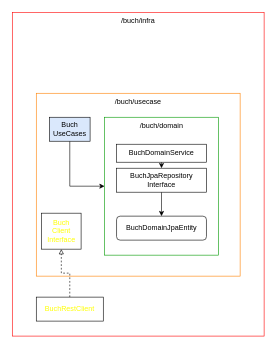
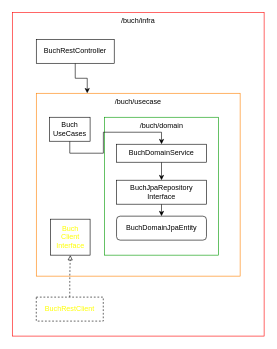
  <mxCell id="0" />
  <mxCell id="1" parent="0" />
  <mxCell id="2" value="/buch/infra" style="rounded=0;whiteSpace=wrap;html=1;labelPosition=center;verticalLabelPosition=middle;align=center;verticalAlign=top;strokeColor=#FF0000;" parent="1" vertex="1"><mxGeometry x="20" y="20" width="420" height="540" as="geometry" /></mxCell>
  <mxCell id="3" value="/buch/usecase" style="rounded=0;whiteSpace=wrap;html=1;labelPosition=center;verticalLabelPosition=middle;align=center;verticalAlign=top;strokeColor=#FF8000;" parent="1" vertex="1"><mxGeometry x="60" y="155" width="340" height="305" as="geometry" /></mxCell>
  <mxCell id="4" value="/buch/domain" style="rounded=0;whiteSpace=wrap;html=1;labelPosition=center;verticalLabelPosition=middle;align=center;verticalAlign=top;strokeColor=#009900;" parent="1" vertex="1"><mxGeometry x="173.88" y="195" width="190" height="230" as="geometry" /></mxCell>
+ <mxCell id="5" style="edgeStyle=orthogonalEdgeStyle;rounded=0;orthogonalLoop=1;jettySize=auto;html=1;exitX=0.5;exitY=1;exitDx=0;exitDy=0;entryX=0.25;entryY=0;entryDx=0;entryDy=0;" edge="1" parent="1" source="6" target="3"><mxGeometry relative="1" as="geometry" /></mxCell>
+ <mxCell id="6" value="BuchRestController" style="rounded=0;whiteSpace=wrap;html=1;labelPosition=center;verticalLabelPosition=middle;align=center;verticalAlign=middle;" parent="1" vertex="1"><mxGeometry x="60" y="65" width="130" height="40" as="geometry" /></mxCell>
  <mxCell id="7" style="edgeStyle=orthogonalEdgeStyle;rounded=0;orthogonalLoop=1;jettySize=auto;html=1;exitX=0.5;exitY=1;exitDx=0;exitDy=0;entryX=0.5;entryY=0;entryDx=0;entryDy=0;" parent="1" source="8" target="10" edge="1"><mxGeometry relative="1" as="geometry" /></mxCell>
  <mxCell id="8" value="BuchDomainService" style="rounded=0;whiteSpace=wrap;html=1;labelPosition=center;verticalLabelPosition=middle;align=center;verticalAlign=middle;fontStyle=0" parent="1" vertex="1"><mxGeometry x="193.88" y="240" width="150" height="30" as="geometry" /></mxCell>
  <mxCell id="9" style="edgeStyle=orthogonalEdgeStyle;rounded=0;orthogonalLoop=1;jettySize=auto;html=1;exitX=0.5;exitY=1;exitDx=0;exitDy=0;entryX=0.5;entryY=0;entryDx=0;entryDy=0;" parent="1" source="10" target="11" edge="1"><mxGeometry relative="1" as="geometry" /></mxCell>
- <mxCell id="10" value="BuchJpaRepository&lt;div&gt;Interface&lt;/div&gt;" style="rounded=0;whiteSpace=wrap;html=1;labelPosition=center;verticalLabelPosition=middle;align=center;verticalAlign=middle;" parent="1" vertex="1"><mxGeometry x="193.88" y="280" width="150" height="40" as="geometry" /></mxCell>
+ <mxCell id="10" value="BuchJpaRepository&lt;div&gt;Interface&lt;/div&gt;" style="rounded=0;whiteSpace=wrap;html=1;labelPosition=center;verticalLabelPosition=middle;align=center;verticalAlign=middle;" parent="1" vertex="1"><mxGeometry x="193.88" y="300" width="150" height="40" as="geometry" /></mxCell>
  <mxCell id="11" value="BuchDomainJpaEntity" style="whiteSpace=wrap;html=1;labelPosition=center;verticalLabelPosition=middle;align=center;verticalAlign=middle;fontStyle=0;rounded=1;" parent="1" vertex="1"><mxGeometry x="193.88" y="360" width="150" height="40" as="geometry" /></mxCell>
  <mxCell id="12" style="edgeStyle=orthogonalEdgeStyle;rounded=0;orthogonalLoop=1;jettySize=auto;html=1;exitX=0.5;exitY=0;exitDx=0;exitDy=0;entryX=0.5;entryY=1;entryDx=0;entryDy=0;dashed=1;endArrow=block;endFill=0;" edge="1" parent="1" source="13" target="16"><mxGeometry relative="1" as="geometry" /></mxCell>
- <mxCell id="13" value="BuchRestClient" style="rounded=0;whiteSpace=wrap;html=1;labelPosition=center;verticalLabelPosition=middle;align=center;verticalAlign=middle;fontColor=#FFFF00;" parent="1" vertex="1"><mxGeometry x="60" y="495" width="111.75" height="40" as="geometry" /></mxCell>
- <mxCell id="14" style="edgeStyle=orthogonalEdgeStyle;rounded=0;orthogonalLoop=1;jettySize=auto;html=1;exitX=0.5;exitY=1;exitDx=0;exitDy=0;entryX=0;entryY=0.5;entryDx=0;entryDy=0;" edge="1" parent="1" source="15" target="4"><mxGeometry relative="1" as="geometry" /></mxCell>
- <mxCell id="15" value="Buch&lt;div&gt;&lt;span style=&quot;background-color: transparent; color: light-dark(rgb(0, 0, 0), rgb(255, 255, 255));&quot;&gt;UseCases&lt;/span&gt;&lt;/div&gt;" style="rounded=0;whiteSpace=wrap;html=1;labelPosition=center;verticalLabelPosition=middle;align=center;verticalAlign=middle;fontStyle=0;fillColor=#dae8fc;" parent="1" vertex="1"><mxGeometry x="82" y="195" width="67.75" height="40" as="geometry" /></mxCell>
- <mxCell id="16" value="Buch&lt;div&gt;Client&lt;div&gt;Interface&lt;/div&gt;&lt;/div&gt;" style="rounded=0;whiteSpace=wrap;html=1;labelPosition=center;verticalLabelPosition=middle;align=center;verticalAlign=middle;fontStyle=0;fontColor=#FFFF00;" parent="1" vertex="1"><mxGeometry x="68.75" y="355" width="66" height="60" as="geometry" /></mxCell>
+ <mxCell id="13" value="BuchRestClient" style="rounded=0;whiteSpace=wrap;html=1;labelPosition=center;verticalLabelPosition=middle;align=center;verticalAlign=middle;fontColor=#FFFF00;dashed=1;" parent="1" vertex="1"><mxGeometry x="60" y="495" width="111.75" height="40" as="geometry" /></mxCell>
+ <mxCell id="14" style="edgeStyle=orthogonalEdgeStyle;rounded=0;orthogonalLoop=1;jettySize=auto;html=1;exitX=0.5;exitY=1;exitDx=0;exitDy=0;" edge="1" parent="1" source="15" target="8"><mxGeometry relative="1" as="geometry" /></mxCell>
+ <mxCell id="15" value="Buch&lt;div&gt;&lt;span style=&quot;background-color: transparent; color: light-dark(rgb(0, 0, 0), rgb(255, 255, 255));&quot;&gt;UseCases&lt;/span&gt;&lt;/div&gt;" style="rounded=0;whiteSpace=wrap;html=1;labelPosition=center;verticalLabelPosition=middle;align=center;verticalAlign=middle;fontStyle=0" parent="1" vertex="1"><mxGeometry x="82" y="195" width="67.75" height="40" as="geometry" /></mxCell>
+ <mxCell id="16" value="Buch&lt;div&gt;Client&lt;div&gt;Interface&lt;/div&gt;&lt;/div&gt;" style="rounded=0;whiteSpace=wrap;html=1;labelPosition=center;verticalLabelPosition=middle;align=center;verticalAlign=middle;fontStyle=0;fontColor=#FFFF00;" parent="1" vertex="1"><mxGeometry x="83.75" y="365" width="66" height="60" as="geometry" /></mxCell>
